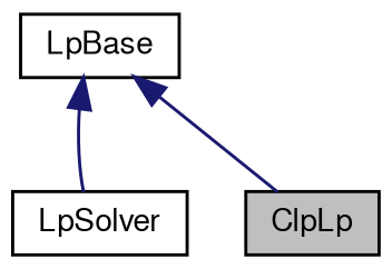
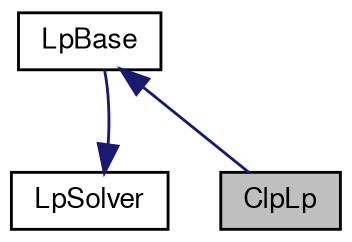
  digraph {
    node [color=black fillcolor=white fontname=FreeSans fontsize=10 shape=record style=filled]
    edge [color=midnightblue dir=back fontname=FreeSans fontsize=10 labelfontname=FreeSans labelfontsize=10 style=solid]
    n1 [fillcolor=grey75 fontcolor=black height=0.2 label=ClpLp width=0.4]
    n2 [height=0.2 label=LpSolver width=0.4]
    n3 [height=0.2 label=LpBase width=0.4]
    n3 -> n1
-   n3 -> n2
+   n2 -> n3
  }
